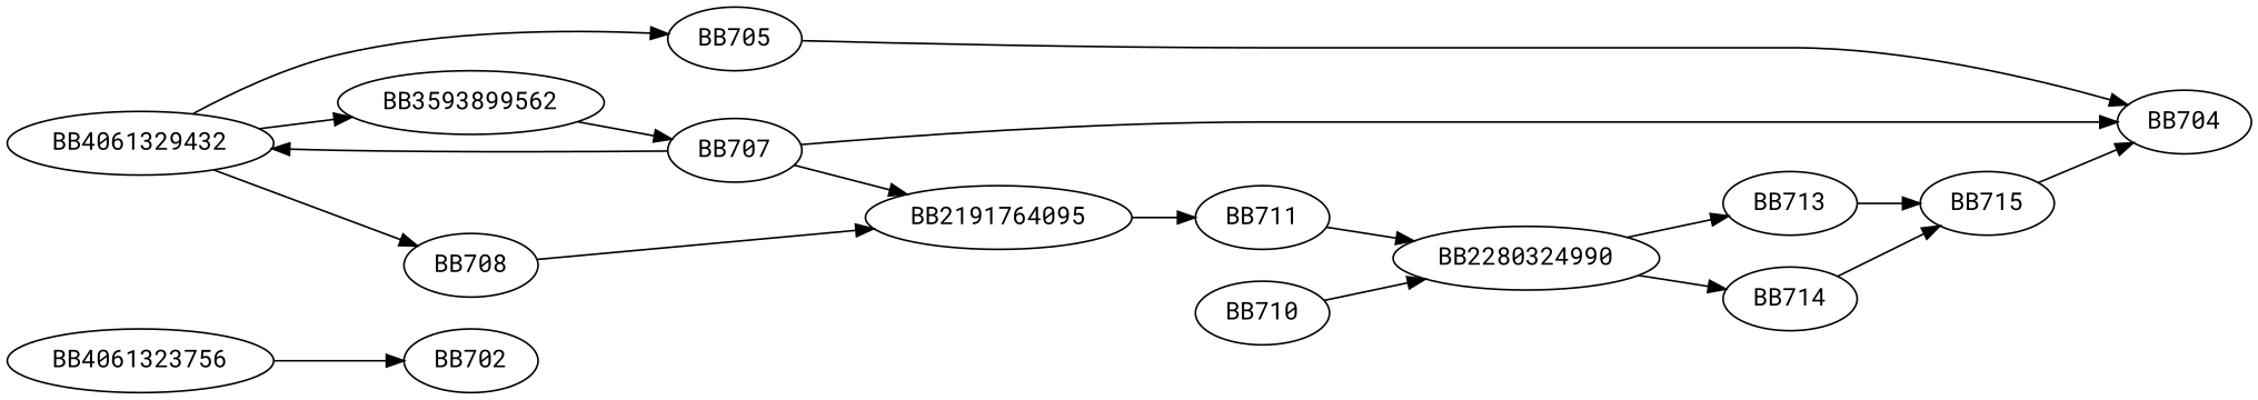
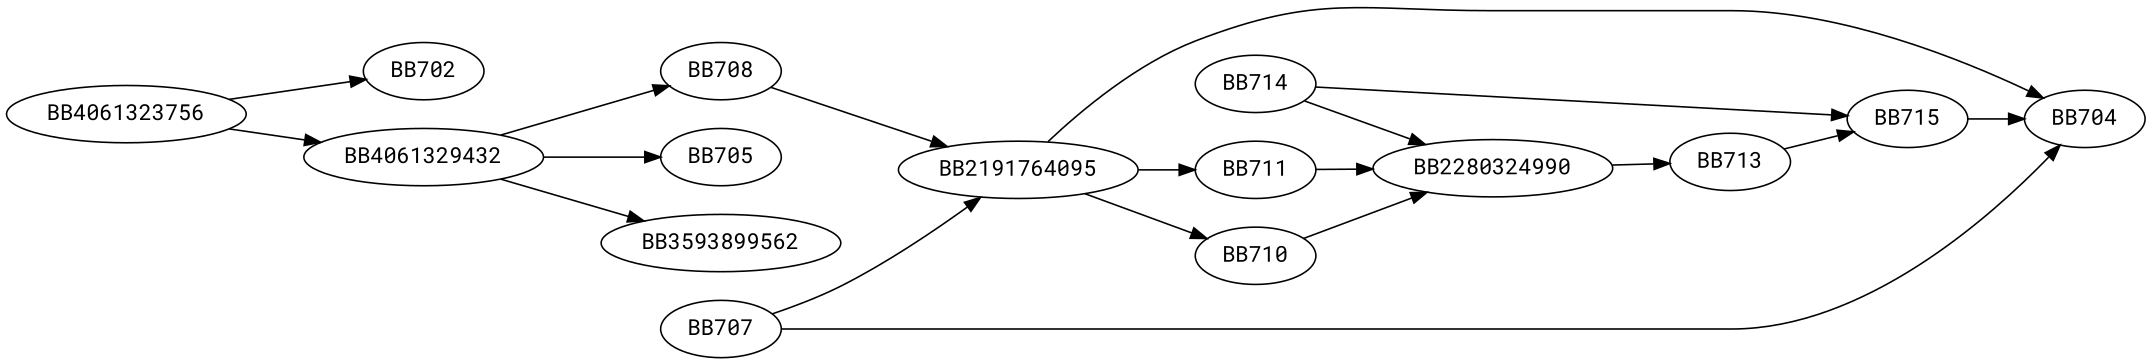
  digraph {
    fontname="Roboto Mono"
    rankdir=LR
    node [fontname="Roboto Mono"]
    edge [fontname="Roboto Mono"]
    BB4061323756
    BB702
    BB4061329432
    BB705
    BB3593899562
    BB708
    BB704
    BB707
    BB2191764095
    BB710
    BB711
    BB2280324990
    BB713
    BB714
    BB715
    BB4061323756 -> BB702
-   BB707 -> BB4061329432
+   BB4061323756 -> BB4061329432
    BB4061329432 -> BB705
    BB4061329432 -> BB3593899562
    BB4061329432 -> BB708
-   BB705 -> BB704
-   BB3593899562 -> BB707
+   BB2191764095 -> BB704
    BB708 -> BB2191764095
    BB707 -> BB704
    BB707 -> BB2191764095
+   BB2191764095 -> BB710
    BB2191764095 -> BB711
    BB710 -> BB2280324990
    BB711 -> BB2280324990
    BB2280324990 -> BB713
-   BB2280324990 -> BB714
+   BB714 -> BB2280324990
    BB713 -> BB715
    BB714 -> BB715
    BB715 -> BB704
  }
